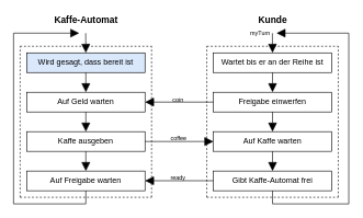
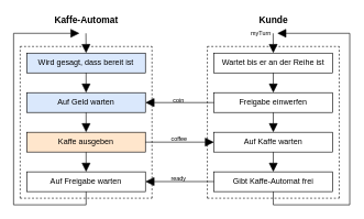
  <mxCell id="0" />
  <mxCell id="1" parent="0" />
  <mxCell id="2" value="" style="endArrow=none;dashed=1;html=1;" parent="1" edge="1"><mxGeometry width="50" height="50" relative="1" as="geometry"><mxPoint x="30" y="300" as="sourcePoint" /><mxPoint x="30" y="70" as="targetPoint" /></mxGeometry></mxCell>
  <mxCell id="3" value="" style="endArrow=none;dashed=1;html=1;" parent="1" edge="1"><mxGeometry width="50" height="50" relative="1" as="geometry"><mxPoint x="30" y="70" as="sourcePoint" /><mxPoint x="230" y="70" as="targetPoint" /></mxGeometry></mxCell>
  <mxCell id="4" value="" style="endArrow=none;dashed=1;html=1;" parent="1" edge="1"><mxGeometry width="50" height="50" relative="1" as="geometry"><mxPoint x="230" y="300" as="sourcePoint" /><mxPoint x="230" y="70" as="targetPoint" /></mxGeometry></mxCell>
  <mxCell id="5" value="" style="endArrow=none;dashed=1;html=1;" parent="1" edge="1"><mxGeometry width="50" height="50" relative="1" as="geometry"><mxPoint x="30" y="300" as="sourcePoint" /><mxPoint x="230" y="300" as="targetPoint" /></mxGeometry></mxCell>
  <mxCell id="6" value="&lt;b&gt;&lt;font style=&quot;font-size: 14px&quot;&gt;Kaffe-Automat&lt;/font&gt;&lt;/b&gt;" style="text;html=1;align=center;verticalAlign=middle;resizable=0;points=[];autosize=1;" parent="1" vertex="1"><mxGeometry x="75" y="20" width="110" height="20" as="geometry" /></mxCell>
  <mxCell id="7" value="Wird gesagt, dass bereit ist" style="rounded=0;whiteSpace=wrap;html=1;fillColor=#dae8fc;" parent="1" vertex="1"><mxGeometry x="40" y="80" width="180" height="30" as="geometry" /></mxCell>
- <mxCell id="8" value="Auf Geld warten" style="rounded=0;whiteSpace=wrap;html=1;" parent="1" vertex="1"><mxGeometry x="40" y="140" width="180" height="30" as="geometry" /></mxCell>
- <mxCell id="9" value="Kaffe ausgeben" style="rounded=0;whiteSpace=wrap;html=1;" parent="1" vertex="1"><mxGeometry x="40" y="200" width="180" height="30" as="geometry" /></mxCell>
+ <mxCell id="8" value="Auf Geld warten" style="rounded=0;whiteSpace=wrap;html=1;fillColor=#dae8fc;" parent="1" vertex="1"><mxGeometry x="40" y="140" width="180" height="30" as="geometry" /></mxCell>
+ <mxCell id="9" value="Kaffe ausgeben" style="rounded=0;whiteSpace=wrap;html=1;fillColor=#ffe6cc;" parent="1" vertex="1"><mxGeometry x="40" y="200" width="180" height="30" as="geometry" /></mxCell>
  <mxCell id="10" value="Auf Freigabe warten" style="rounded=0;whiteSpace=wrap;html=1;" parent="1" vertex="1"><mxGeometry x="40" y="260" width="180" height="30" as="geometry" /></mxCell>
  <mxCell id="11" style="rounded=0;orthogonalLoop=1;jettySize=auto;html=1;entryX=0.5;entryY=0;entryDx=0;entryDy=0;endArrow=block;endFill=1;endSize=11;exitX=0.5;exitY=1;exitDx=0;exitDy=0;" parent="1" source="7" target="8" edge="1"><mxGeometry relative="1" as="geometry"><mxPoint x="140" y="60" as="sourcePoint" /><mxPoint x="140" y="90" as="targetPoint" /></mxGeometry></mxCell>
  <mxCell id="12" style="rounded=0;orthogonalLoop=1;jettySize=auto;html=1;entryX=0.5;entryY=0;entryDx=0;entryDy=0;endArrow=block;endFill=1;endSize=11;exitX=0.5;exitY=1;exitDx=0;exitDy=0;" parent="1" source="8" target="9" edge="1"><mxGeometry relative="1" as="geometry"><mxPoint x="160" y="80" as="sourcePoint" /><mxPoint x="160" y="110" as="targetPoint" /></mxGeometry></mxCell>
  <mxCell id="13" style="rounded=0;orthogonalLoop=1;jettySize=auto;html=1;entryX=0.5;entryY=0;entryDx=0;entryDy=0;endArrow=block;endFill=1;endSize=11;exitX=0.5;exitY=1;exitDx=0;exitDy=0;" parent="1" source="9" target="10" edge="1"><mxGeometry relative="1" as="geometry"><mxPoint x="170" y="90" as="sourcePoint" /><mxPoint x="170" y="120" as="targetPoint" /></mxGeometry></mxCell>
  <mxCell id="14" style="edgeStyle=orthogonalEdgeStyle;rounded=0;orthogonalLoop=1;jettySize=auto;html=1;endArrow=block;endFill=1;endSize=11;exitX=0.5;exitY=1;exitDx=0;exitDy=0;" parent="1" source="10" edge="1"><mxGeometry relative="1" as="geometry"><mxPoint x="180" y="100" as="sourcePoint" /><mxPoint x="120" y="50" as="targetPoint" /><Array as="points"><mxPoint x="130" y="310" /><mxPoint x="20" y="310" /><mxPoint x="20" y="50" /></Array></mxGeometry></mxCell>
  <mxCell id="15" style="rounded=0;orthogonalLoop=1;jettySize=auto;html=1;endArrow=block;endFill=1;endSize=11;" parent="1" edge="1"><mxGeometry relative="1" as="geometry"><mxPoint x="129.76" y="50" as="sourcePoint" /><mxPoint x="130" y="80" as="targetPoint" /></mxGeometry></mxCell>
  <mxCell id="16" value="" style="endArrow=none;dashed=1;html=1;" parent="1" edge="1"><mxGeometry width="50" height="50" relative="1" as="geometry"><mxPoint x="314" y="300" as="sourcePoint" /><mxPoint x="314" y="70" as="targetPoint" /></mxGeometry></mxCell>
  <mxCell id="17" value="" style="endArrow=none;dashed=1;html=1;" parent="1" edge="1"><mxGeometry width="50" height="50" relative="1" as="geometry"><mxPoint x="314" y="70" as="sourcePoint" /><mxPoint x="514" y="70" as="targetPoint" /></mxGeometry></mxCell>
  <mxCell id="18" value="" style="endArrow=none;dashed=1;html=1;" parent="1" edge="1"><mxGeometry width="50" height="50" relative="1" as="geometry"><mxPoint x="514" y="300" as="sourcePoint" /><mxPoint x="514" y="70" as="targetPoint" /></mxGeometry></mxCell>
  <mxCell id="19" value="" style="endArrow=none;dashed=1;html=1;" parent="1" edge="1"><mxGeometry width="50" height="50" relative="1" as="geometry"><mxPoint x="314" y="300" as="sourcePoint" /><mxPoint x="514" y="300" as="targetPoint" /></mxGeometry></mxCell>
  <mxCell id="20" value="&lt;b&gt;&lt;font style=&quot;font-size: 14px&quot;&gt;Kunde&lt;/font&gt;&lt;/b&gt;" style="text;html=1;align=center;verticalAlign=middle;resizable=0;points=[];autosize=1;" parent="1" vertex="1"><mxGeometry x="384" y="20" width="60" height="20" as="geometry" /></mxCell>
  <mxCell id="21" value="Wartet bis er an der Reihe ist" style="rounded=0;whiteSpace=wrap;html=1;" parent="1" vertex="1"><mxGeometry x="324" y="80" width="180" height="30" as="geometry" /></mxCell>
  <mxCell id="22" value="Freigabe einwerfen" style="rounded=0;whiteSpace=wrap;html=1;" parent="1" vertex="1"><mxGeometry x="324" y="140" width="180" height="30" as="geometry" /></mxCell>
  <mxCell id="23" value="Auf Kaffe warten" style="rounded=0;whiteSpace=wrap;html=1;" parent="1" vertex="1"><mxGeometry x="324" y="200" width="180" height="30" as="geometry" /></mxCell>
  <mxCell id="24" value="Gibt Kaffe-Automat frei" style="rounded=0;whiteSpace=wrap;html=1;" parent="1" vertex="1"><mxGeometry x="324" y="260" width="180" height="30" as="geometry" /></mxCell>
  <mxCell id="25" style="rounded=0;orthogonalLoop=1;jettySize=auto;html=1;entryX=0.5;entryY=0;entryDx=0;entryDy=0;endArrow=block;endFill=1;endSize=11;exitX=0.5;exitY=1;exitDx=0;exitDy=0;" parent="1" source="21" target="22" edge="1"><mxGeometry relative="1" as="geometry"><mxPoint x="424" y="60" as="sourcePoint" /><mxPoint x="424" y="90" as="targetPoint" /></mxGeometry></mxCell>
  <mxCell id="26" style="rounded=0;orthogonalLoop=1;jettySize=auto;html=1;entryX=0.5;entryY=0;entryDx=0;entryDy=0;endArrow=block;endFill=1;endSize=11;exitX=0.5;exitY=1;exitDx=0;exitDy=0;" parent="1" source="22" target="23" edge="1"><mxGeometry relative="1" as="geometry"><mxPoint x="444" y="80" as="sourcePoint" /><mxPoint x="444" y="110" as="targetPoint" /></mxGeometry></mxCell>
  <mxCell id="27" style="rounded=0;orthogonalLoop=1;jettySize=auto;html=1;entryX=0.5;entryY=0;entryDx=0;entryDy=0;endArrow=block;endFill=1;endSize=11;exitX=0.5;exitY=1;exitDx=0;exitDy=0;" parent="1" source="23" target="24" edge="1"><mxGeometry relative="1" as="geometry"><mxPoint x="454" y="90" as="sourcePoint" /><mxPoint x="454" y="120" as="targetPoint" /></mxGeometry></mxCell>
  <mxCell id="28" style="edgeStyle=orthogonalEdgeStyle;rounded=0;orthogonalLoop=1;jettySize=auto;html=1;endArrow=block;endFill=1;endSize=11;exitX=0.5;exitY=1;exitDx=0;exitDy=0;" parent="1" source="24" edge="1"><mxGeometry relative="1" as="geometry"><mxPoint x="464" y="100" as="sourcePoint" /><mxPoint x="420" y="50" as="targetPoint" /><Array as="points"><mxPoint x="414" y="310" /><mxPoint x="530" y="310" /><mxPoint x="530" y="50" /></Array></mxGeometry></mxCell>
  <mxCell id="29" style="rounded=0;orthogonalLoop=1;jettySize=auto;html=1;endArrow=block;endFill=1;endSize=11;" parent="1" edge="1"><mxGeometry relative="1" as="geometry"><mxPoint x="413.76" y="50" as="sourcePoint" /><mxPoint x="414" y="80" as="targetPoint" /></mxGeometry></mxCell>
  <mxCell id="30" value="&lt;font style=&quot;font-size: 9px&quot;&gt;myTurn&lt;/font&gt;" style="text;html=1;align=center;verticalAlign=middle;resizable=0;points=[];autosize=1;" parent="1" vertex="1"><mxGeometry x="370" y="40" width="50" height="20" as="geometry" /></mxCell>
  <mxCell id="31" style="rounded=0;orthogonalLoop=1;jettySize=auto;html=1;entryX=1;entryY=0.5;entryDx=0;entryDy=0;endArrow=block;endFill=1;endSize=11;exitX=0;exitY=0.5;exitDx=0;exitDy=0;" parent="1" source="22" target="8" edge="1"><mxGeometry relative="1" as="geometry"><mxPoint x="270" y="150" as="sourcePoint" /><mxPoint x="270" y="180" as="targetPoint" /></mxGeometry></mxCell>
  <mxCell id="32" value="&lt;font style=&quot;font-size: 9px&quot;&gt;coin&lt;/font&gt;" style="edgeLabel;html=1;align=center;verticalAlign=middle;resizable=0;points=[];labelBackgroundColor=none;" parent="31" vertex="1" connectable="0"><mxGeometry x="-0.143" y="1" relative="1" as="geometry"><mxPoint x="-9.24" y="-6" as="offset" /></mxGeometry></mxCell>
  <mxCell id="33" style="rounded=0;orthogonalLoop=1;jettySize=auto;html=1;endArrow=block;endFill=1;endSize=11;exitX=1;exitY=0.5;exitDx=0;exitDy=0;entryX=0;entryY=0.5;entryDx=0;entryDy=0;" parent="1" edge="1" target="23" source="9"><mxGeometry relative="1" as="geometry"><mxPoint x="324" y="215" as="sourcePoint" /><mxPoint x="300" y="190" as="targetPoint" /></mxGeometry></mxCell>
  <mxCell id="34" value="&lt;font style=&quot;font-size: 9px&quot;&gt;coffee&lt;/font&gt;" style="edgeLabel;html=1;align=center;verticalAlign=middle;resizable=0;points=[];labelBackgroundColor=none;" parent="33" vertex="1" connectable="0"><mxGeometry x="-0.143" y="1" relative="1" as="geometry"><mxPoint x="5.24" y="-6" as="offset" /></mxGeometry></mxCell>
  <mxCell id="35" style="rounded=0;orthogonalLoop=1;jettySize=auto;html=1;entryX=1;entryY=0.5;entryDx=0;entryDy=0;endArrow=block;endFill=1;endSize=11;exitX=0;exitY=0.5;exitDx=0;exitDy=0;" parent="1" edge="1"><mxGeometry relative="1" as="geometry"><mxPoint x="324" y="274.76" as="sourcePoint" /><mxPoint x="220" y="274.76" as="targetPoint" /></mxGeometry></mxCell>
  <mxCell id="36" value="&lt;font style=&quot;font-size: 9px&quot;&gt;ready&lt;/font&gt;" style="edgeLabel;html=1;align=center;verticalAlign=middle;resizable=0;points=[];labelBackgroundColor=none;" parent="35" vertex="1" connectable="0"><mxGeometry x="-0.143" y="1" relative="1" as="geometry"><mxPoint x="-9.24" y="-6" as="offset" /></mxGeometry></mxCell>
